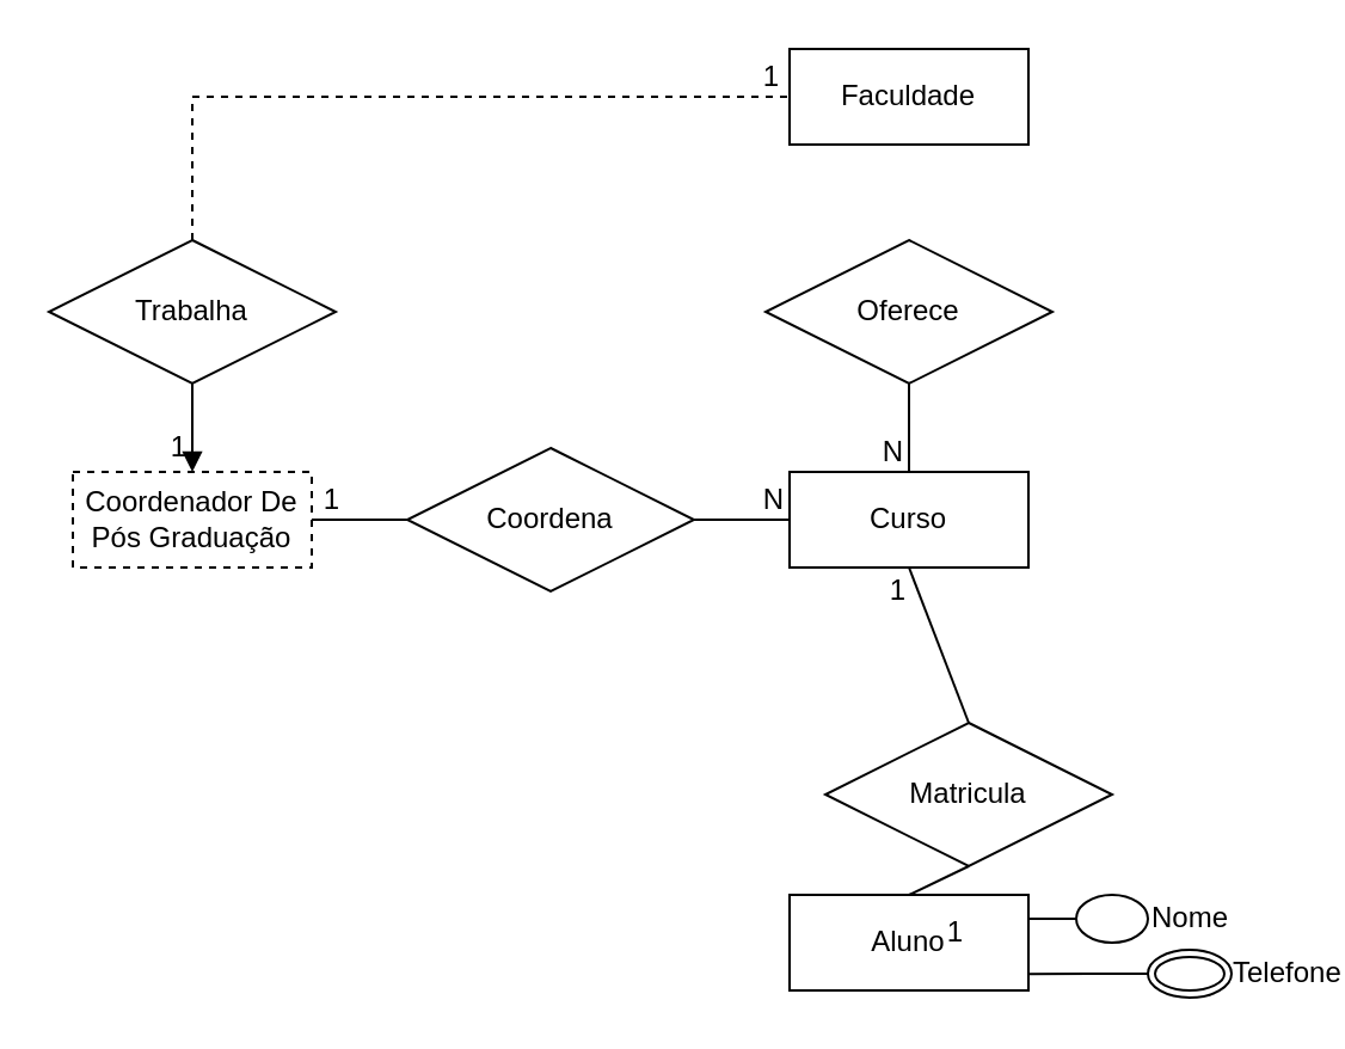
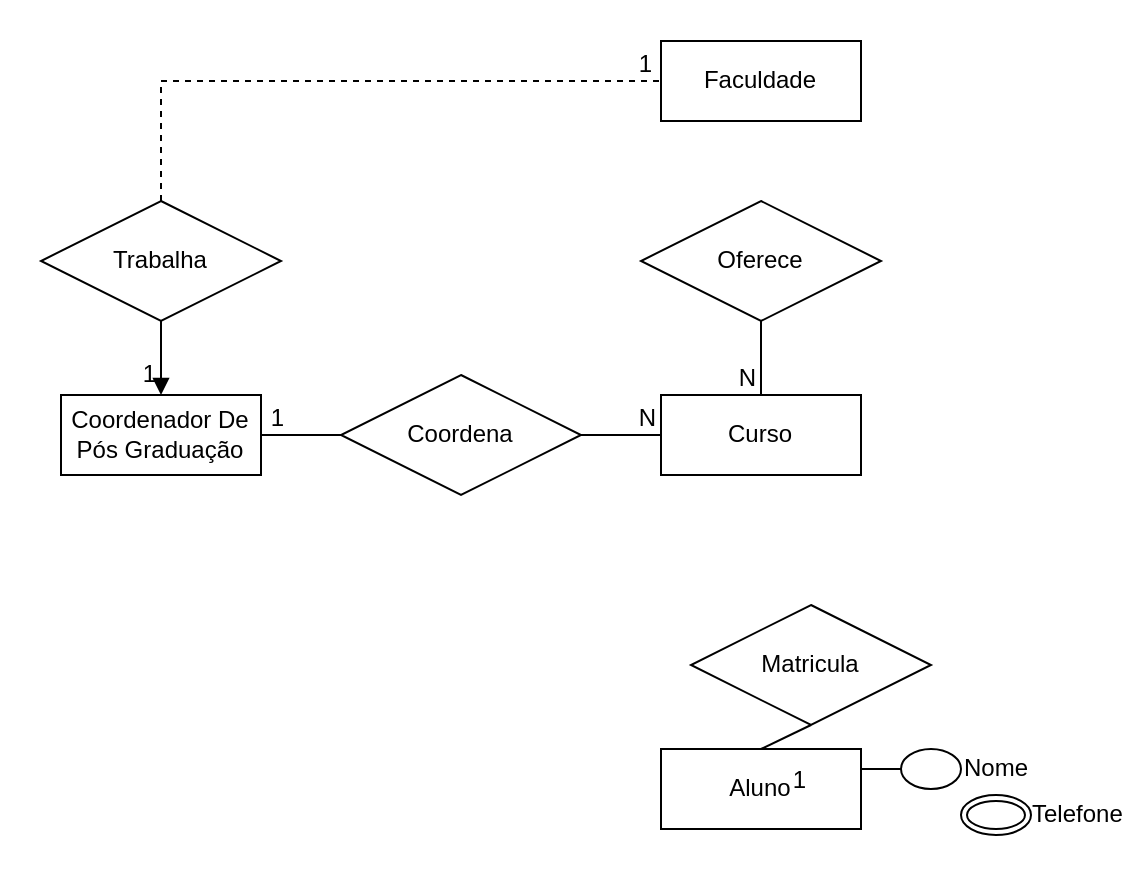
  <mxCell id="0" />
  <mxCell id="1" parent="0" />
- <mxCell id="2" value="Coordenador De Pós Graduação" style="whiteSpace=wrap;html=1;align=center;dashed=1;" vertex="1" parent="1"><mxGeometry x="30" y="197" width="100" height="40" as="geometry" /></mxCell>
+ <mxCell id="2" value="Coordenador De Pós Graduação" style="whiteSpace=wrap;html=1;align=center;" vertex="1" parent="1"><mxGeometry x="30" y="197" width="100" height="40" as="geometry" /></mxCell>
  <mxCell id="3" value="Coordena" style="shape=rhombus;perimeter=rhombusPerimeter;whiteSpace=wrap;html=1;align=center;" vertex="1" parent="1"><mxGeometry x="170" y="187" width="120" height="60" as="geometry" /></mxCell>
  <mxCell id="4" value="" style="endArrow=none;html=1;rounded=0;exitX=1;exitY=0.5;exitDx=0;exitDy=0;" edge="1" parent="1" source="2"><mxGeometry relative="1" as="geometry"><mxPoint x="0" y="207" as="sourcePoint" /><mxPoint x="170" y="217" as="targetPoint" /></mxGeometry></mxCell>
  <mxCell id="5" value="1" style="resizable=0;html=1;align=right;verticalAlign=bottom;" connectable="0" vertex="1" parent="4"><mxGeometry x="1" relative="1" as="geometry"><mxPoint x="-28" as="offset" /></mxGeometry></mxCell>
  <mxCell id="6" value="Curso" style="whiteSpace=wrap;html=1;align=center;" vertex="1" parent="1"><mxGeometry x="330" y="197" width="100" height="40" as="geometry" /></mxCell>
  <mxCell id="7" value="" style="endArrow=none;html=1;rounded=0;entryX=0;entryY=0.5;entryDx=0;entryDy=0;exitX=1;exitY=0.5;exitDx=0;exitDy=0;" edge="1" parent="1" source="3" target="6"><mxGeometry relative="1" as="geometry"><mxPoint x="0" y="217" as="sourcePoint" /><mxPoint x="320" y="217" as="targetPoint" /></mxGeometry></mxCell>
  <mxCell id="8" value="N" style="resizable=0;html=1;align=right;verticalAlign=bottom;" connectable="0" vertex="1" parent="7"><mxGeometry x="1" relative="1" as="geometry"><mxPoint x="-2" as="offset" /></mxGeometry></mxCell>
  <mxCell id="9" value="Faculdade" style="whiteSpace=wrap;html=1;align=center;" vertex="1" parent="1"><mxGeometry x="330" y="20" width="100" height="40" as="geometry" /></mxCell>
  <mxCell id="10" value="Oferece" style="shape=rhombus;perimeter=rhombusPerimeter;whiteSpace=wrap;html=1;align=center;" vertex="1" parent="1"><mxGeometry x="320" y="100" width="120" height="60" as="geometry" /></mxCell>
  <mxCell id="11" value="" style="endArrow=block;html=1;rounded=0;exitX=0.5;exitY=1;exitDx=0;exitDy=0;entryX=0.5;entryY=0;entryDx=0;entryDy=0;" edge="1" parent="1" source="15" target="2"><mxGeometry relative="1" as="geometry"><mxPoint x="140" y="227" as="sourcePoint" /><mxPoint x="180" y="227" as="targetPoint" /></mxGeometry></mxCell>
  <mxCell id="12" value="1" style="resizable=0;html=1;align=right;verticalAlign=bottom;" connectable="0" vertex="1" parent="11"><mxGeometry x="1" relative="1" as="geometry"><mxPoint x="-2" y="-2" as="offset" /></mxGeometry></mxCell>
  <mxCell id="13" value="" style="endArrow=none;html=1;rounded=0;entryX=0.5;entryY=0;entryDx=0;entryDy=0;exitX=0.5;exitY=1;exitDx=0;exitDy=0;" edge="1" parent="1" source="10" target="6"><mxGeometry relative="1" as="geometry"><mxPoint x="300" y="227" as="sourcePoint" /><mxPoint x="340" y="227" as="targetPoint" /></mxGeometry></mxCell>
  <mxCell id="14" value="N" style="resizable=0;html=1;align=right;verticalAlign=bottom;" connectable="0" vertex="1" parent="13"><mxGeometry x="1" relative="1" as="geometry"><mxPoint x="-2" as="offset" /></mxGeometry></mxCell>
  <mxCell id="15" value="Trabalha" style="shape=rhombus;perimeter=rhombusPerimeter;whiteSpace=wrap;html=1;align=center;" vertex="1" parent="1"><mxGeometry x="20" y="100" width="120" height="60" as="geometry" /></mxCell>
  <mxCell id="16" value="" style="endArrow=none;html=1;rounded=0;entryX=0;entryY=0.5;entryDx=0;entryDy=0;exitX=0.5;exitY=0;exitDx=0;exitDy=0;dashed=1;" edge="1" parent="1" source="15" target="9"><mxGeometry relative="1" as="geometry"><mxPoint x="300" y="227" as="sourcePoint" /><mxPoint x="340" y="227" as="targetPoint" /><Array as="points"><mxPoint x="80" y="40" /></Array></mxGeometry></mxCell>
  <mxCell id="17" value="1" style="resizable=0;html=1;align=right;verticalAlign=bottom;" connectable="0" vertex="1" parent="16"><mxGeometry x="1" relative="1" as="geometry"><mxPoint x="-4" as="offset" /></mxGeometry></mxCell>
  <mxCell id="18" value="Aluno" style="whiteSpace=wrap;html=1;align=center;" vertex="1" parent="1"><mxGeometry x="330" y="374" width="100" height="40" as="geometry" /></mxCell>
  <mxCell id="19" value="Matricula" style="shape=rhombus;perimeter=rhombusPerimeter;whiteSpace=wrap;html=1;align=center;" vertex="1" parent="1"><mxGeometry x="345" y="302" width="120" height="60" as="geometry" /></mxCell>
  <mxCell id="20" value="" style="endArrow=none;html=1;rounded=0;exitX=0.5;exitY=0;exitDx=0;exitDy=0;entryX=0.5;entryY=1;entryDx=0;entryDy=0;" edge="1" parent="1" source="18" target="19"><mxGeometry relative="1" as="geometry"><mxPoint x="140" y="227" as="sourcePoint" /><mxPoint x="180" y="227" as="targetPoint" /></mxGeometry></mxCell>
  <mxCell id="21" value="1" style="resizable=0;html=1;align=right;verticalAlign=bottom;" connectable="0" vertex="1" parent="20"><mxGeometry x="1" relative="1" as="geometry"><mxPoint x="-2" y="36" as="offset" /></mxGeometry></mxCell>
- <mxCell id="22" value="" style="endArrow=none;html=1;rounded=0;entryX=0.5;entryY=1;entryDx=0;entryDy=0;exitX=0.5;exitY=0;exitDx=0;exitDy=0;" edge="1" parent="1" source="19" target="6"><mxGeometry relative="1" as="geometry"><mxPoint x="300" y="227" as="sourcePoint" /><mxPoint x="340" y="227" as="targetPoint" /></mxGeometry></mxCell>
- <mxCell id="23" value="1" style="resizable=0;html=1;align=right;verticalAlign=bottom;" connectable="0" vertex="1" parent="22"><mxGeometry x="1" relative="1" as="geometry"><mxPoint x="-1" y="18" as="offset" /></mxGeometry></mxCell>
  <mxCell id="24" style="edgeStyle=orthogonalEdgeStyle;rounded=0;orthogonalLoop=1;jettySize=auto;html=1;exitX=0;exitY=0.5;exitDx=0;exitDy=0;entryX=1;entryY=0.25;entryDx=0;entryDy=0;endArrow=none;endFill=0;" edge="1" parent="1" source="25" target="18"><mxGeometry relative="1" as="geometry" /></mxCell>
  <mxCell id="25" value="Nome" style="ellipse;html=1;align=left;spacingLeft=30;" vertex="1" parent="1"><mxGeometry x="450" y="374" width="30" height="20" as="geometry" /></mxCell>
- <mxCell id="26" style="edgeStyle=orthogonalEdgeStyle;rounded=0;orthogonalLoop=1;jettySize=auto;html=1;exitX=0;exitY=0.5;exitDx=0;exitDy=0;entryX=0.999;entryY=0.829;entryDx=0;entryDy=0;entryPerimeter=0;endArrow=none;endFill=0;" edge="1" parent="1" source="27" target="18"><mxGeometry relative="1" as="geometry" /></mxCell>
  <mxCell id="27" value="Telefone" style="ellipse;shape=doubleEllipse;margin=3;whiteSpace=wrap;html=1;align=left;spacingLeft=31;" vertex="1" parent="1"><mxGeometry x="480" y="397" width="35" height="20" as="geometry" /></mxCell>
